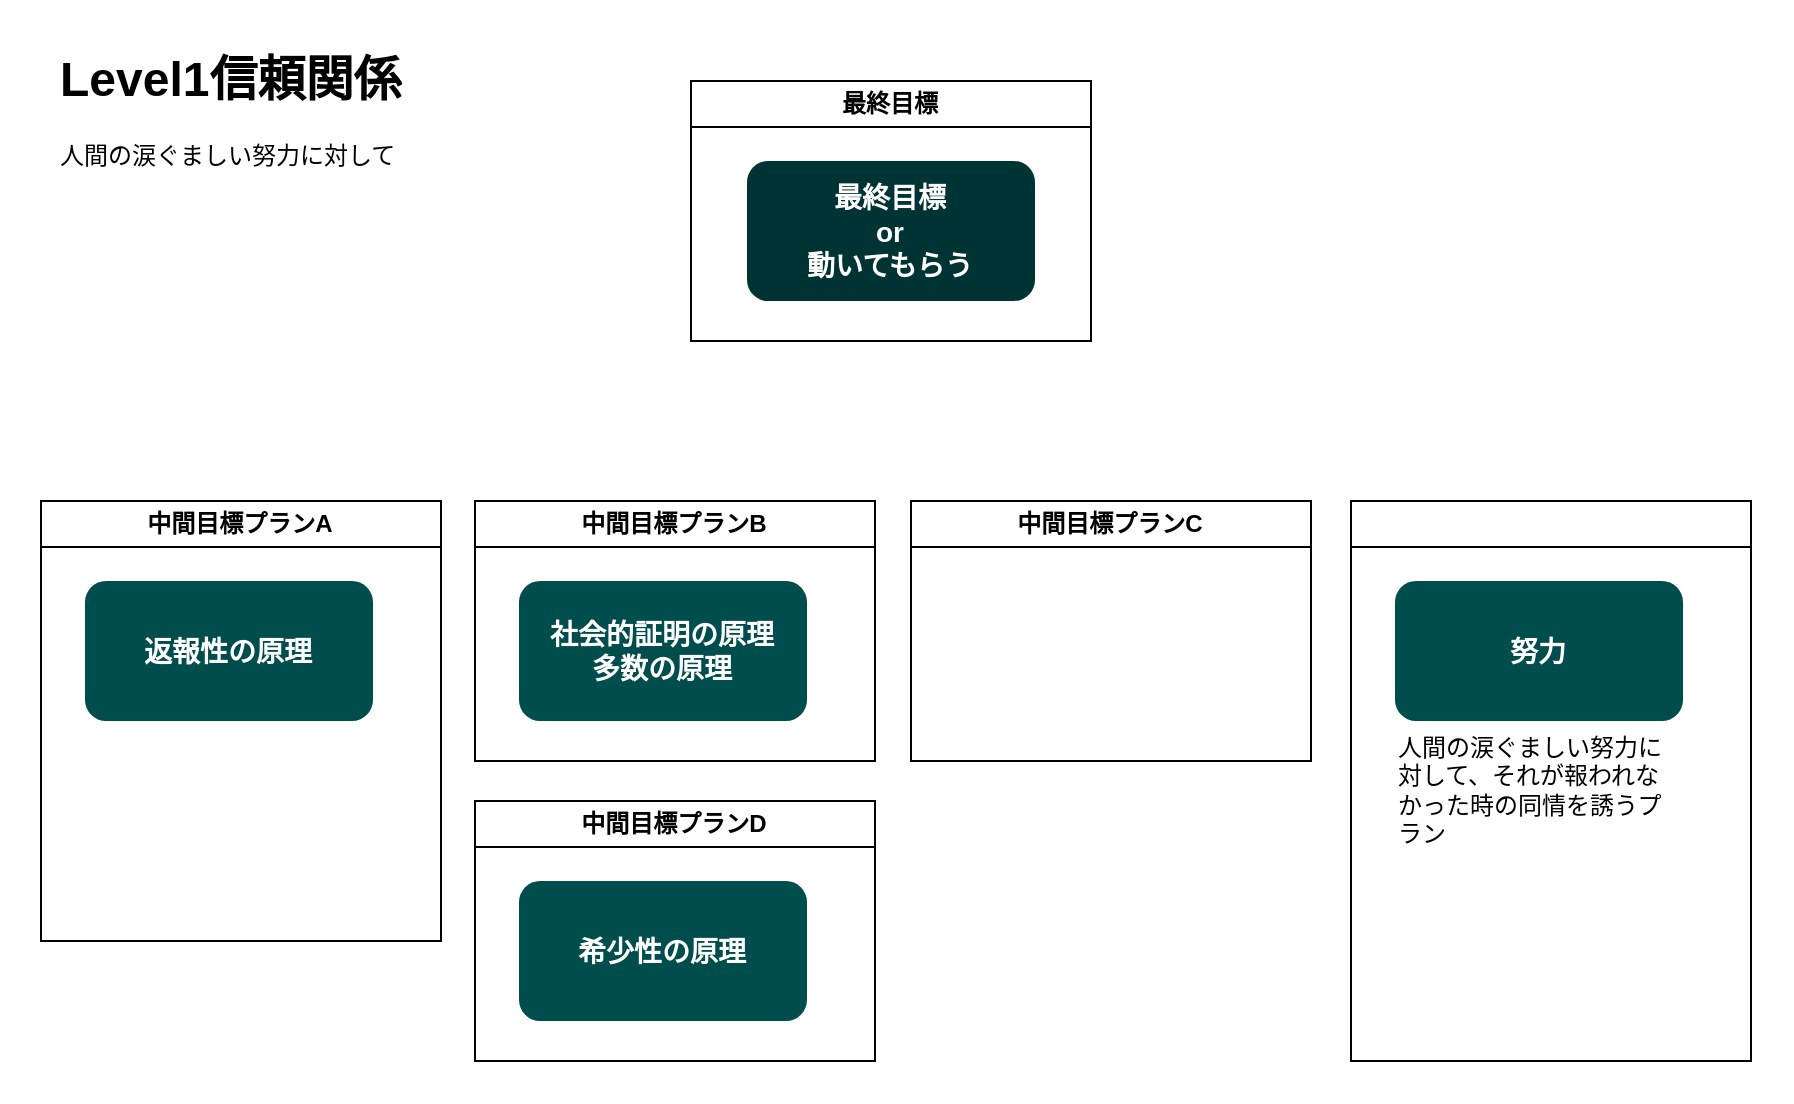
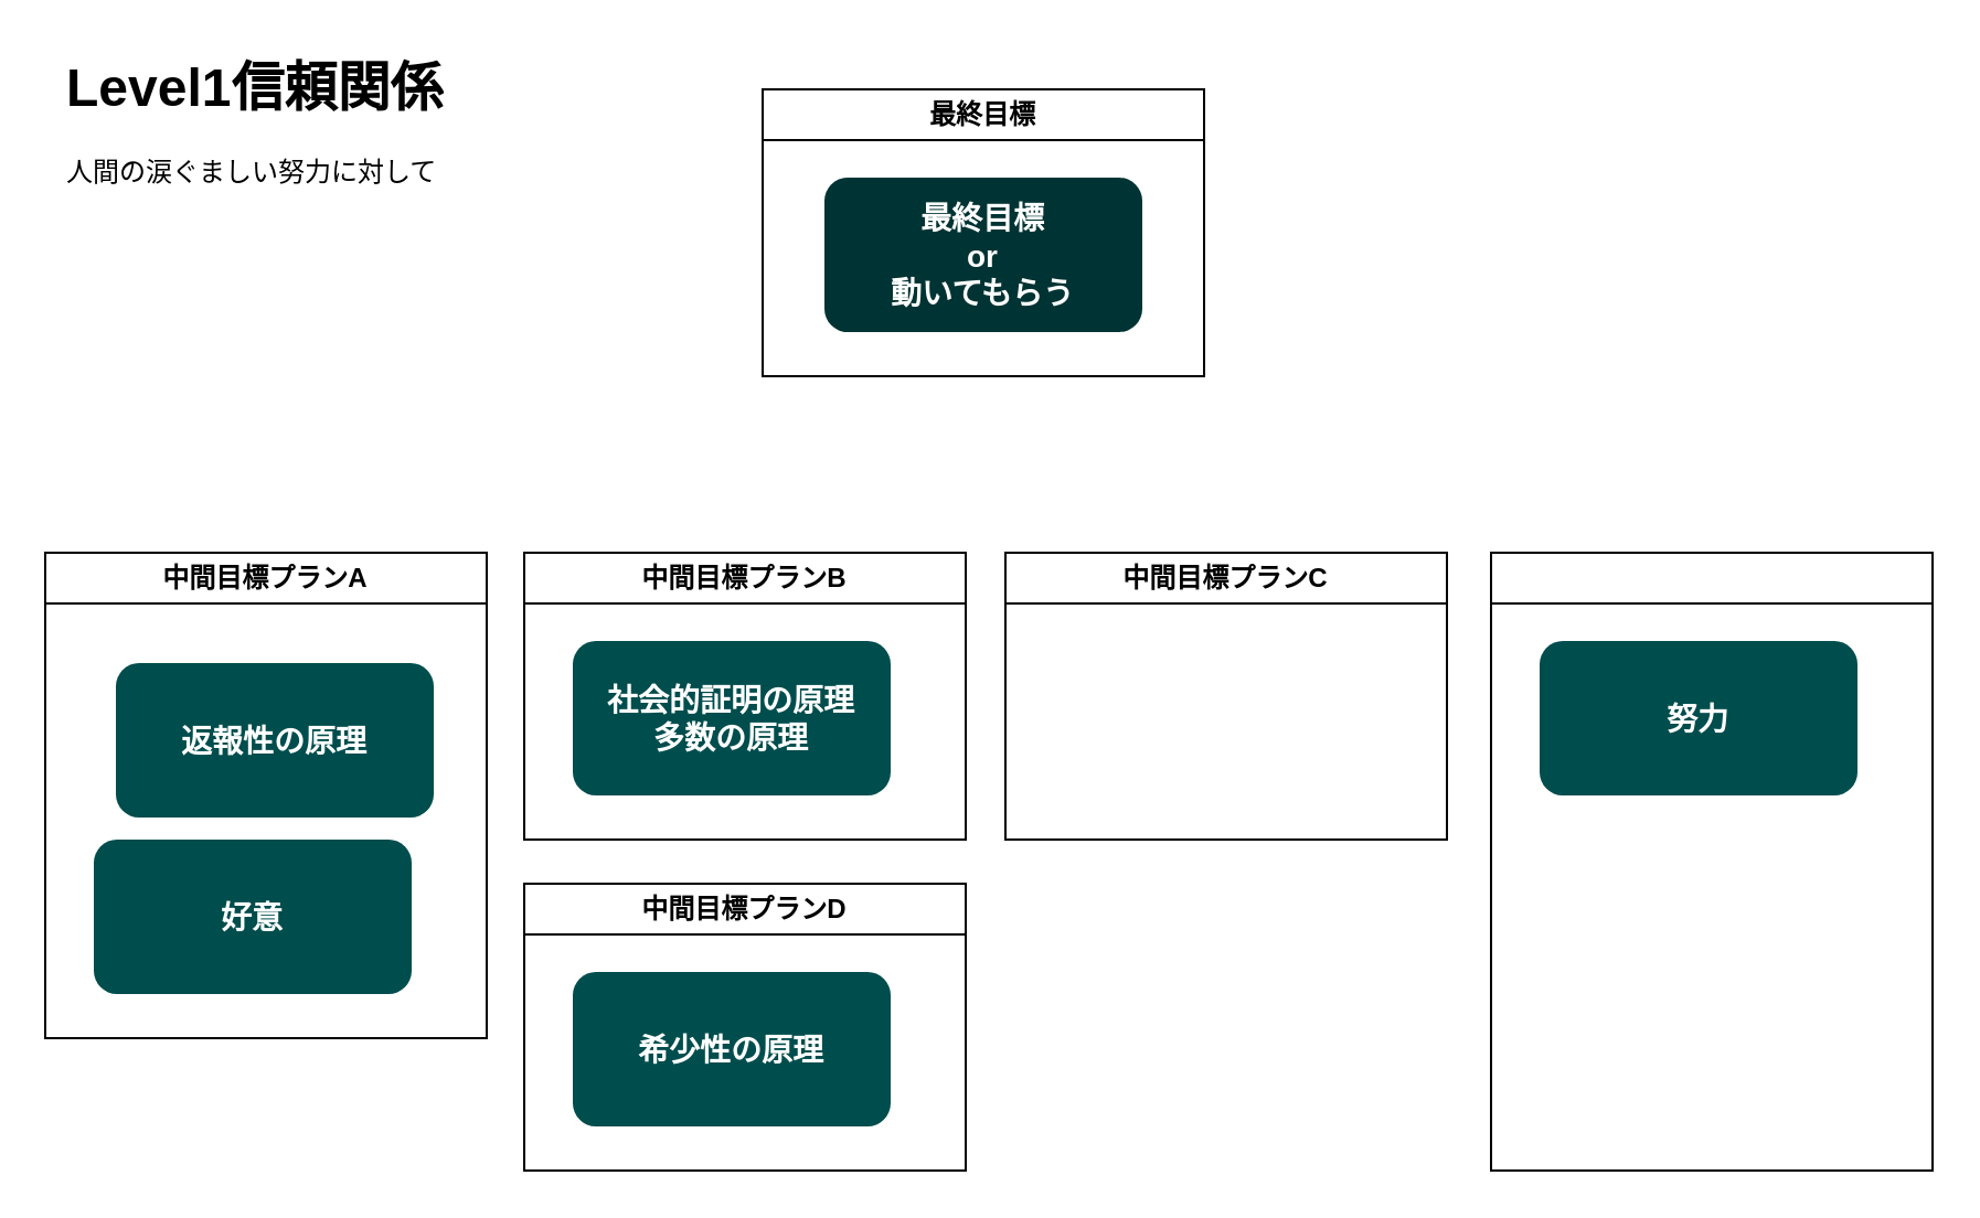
  <mxCell id="0" />
  <mxCell id="1" parent="0" />
  <mxCell id="2" value="&lt;h1&gt;Level1信頼関係&lt;/h1&gt;&lt;p&gt;人間の涙ぐましい努力に対して&lt;/p&gt;" style="text;html=1;strokeColor=none;fillColor=none;spacing=5;spacingTop=-20;whiteSpace=wrap;overflow=hidden;rounded=0;" vertex="1" parent="1"><mxGeometry x="25" y="20" width="190" height="120" as="geometry" /></mxCell>
  <mxCell id="3" value="最終目標" style="swimlane;whiteSpace=wrap;html=1;fillColor=#FFFFFF;" vertex="1" parent="1"><mxGeometry x="345" y="40" width="200" height="130" as="geometry" /></mxCell>
  <mxCell id="4" value="最終目標&#10;or&#10;動いてもらう" style="rounded=1;fillColor=#003333;strokeColor=none;shadow=0;gradientColor=none;fontStyle=1;fontColor=#FFFFFF;fontSize=14;" vertex="1" parent="3"><mxGeometry x="28" y="40" width="144" height="70" as="geometry" /></mxCell>
  <mxCell id="5" value="中間目標プランA" style="swimlane;whiteSpace=wrap;html=1;fillColor=#FFFFFF;" vertex="1" parent="1"><mxGeometry x="20" y="250" width="200" height="220" as="geometry" /></mxCell>
- <mxCell id="7" value="返報性の原理" style="rounded=1;fillColor=#004D4D;strokeColor=none;shadow=0;gradientColor=none;fontStyle=1;fontColor=#FFFFFF;fontSize=14;" vertex="1" parent="5"><mxGeometry x="22" y="40" width="144" height="70" as="geometry" /></mxCell>
+ <mxCell id="6" value="好意" style="rounded=1;fillColor=#004D4D;strokeColor=none;shadow=0;gradientColor=none;fontStyle=1;fontColor=#FFFFFF;fontSize=14;" vertex="1" parent="5"><mxGeometry x="22" y="130" width="144" height="70" as="geometry" /></mxCell>
+ <mxCell id="7" value="返報性の原理" style="rounded=1;fillColor=#004D4D;strokeColor=none;shadow=0;gradientColor=none;fontStyle=1;fontColor=#FFFFFF;fontSize=14;" vertex="1" parent="5"><mxGeometry x="32" y="50" width="144" height="70" as="geometry" /></mxCell>
  <mxCell id="8" value="中間目標プランB" style="swimlane;whiteSpace=wrap;html=1;fillColor=#FFFFFF;" vertex="1" parent="1"><mxGeometry x="237" y="250" width="200" height="130" as="geometry" /></mxCell>
  <mxCell id="9" value="社会的証明の原理&#10;多数の原理" style="rounded=1;fillColor=#004D4D;strokeColor=none;shadow=0;gradientColor=none;fontStyle=1;fontColor=#FFFFFF;fontSize=14;" vertex="1" parent="8"><mxGeometry x="22" y="40" width="144" height="70" as="geometry" /></mxCell>
  <mxCell id="10" value="中間目標プランC" style="swimlane;whiteSpace=wrap;html=1;fillColor=#FFFFFF;" vertex="1" parent="1"><mxGeometry x="455" y="250" width="200" height="130" as="geometry" /></mxCell>
  <mxCell id="11" value="中間目標プランD" style="swimlane;whiteSpace=wrap;html=1;fillColor=#FFFFFF;" vertex="1" parent="1"><mxGeometry x="237" y="400" width="200" height="130" as="geometry" /></mxCell>
  <mxCell id="12" value="希少性の原理" style="rounded=1;fillColor=#004D4D;strokeColor=none;shadow=0;gradientColor=none;fontStyle=1;fontColor=#FFFFFF;fontSize=14;" vertex="1" parent="11"><mxGeometry x="22" y="40" width="144" height="70" as="geometry" /></mxCell>
  <mxCell id="13" value="" style="swimlane;whiteSpace=wrap;html=1;fillColor=#FFFFFF;" vertex="1" parent="1"><mxGeometry x="675" y="250" width="200" height="280" as="geometry" /></mxCell>
  <mxCell id="14" value="努力" style="rounded=1;fillColor=#004D4D;strokeColor=none;shadow=0;gradientColor=none;fontStyle=1;fontColor=#FFFFFF;fontSize=14;" vertex="1" parent="13"><mxGeometry x="22" y="40" width="144" height="70" as="geometry" /></mxCell>
- <mxCell id="15" value="人間の涙ぐましい努力に対して、それが報われなかった時の同情を誘うプラン" style="text;html=1;strokeColor=none;fillColor=none;align=left;verticalAlign=middle;whiteSpace=wrap;rounded=0;" vertex="1" parent="13"><mxGeometry x="22" y="120" width="138" height="50" as="geometry" /></mxCell>
